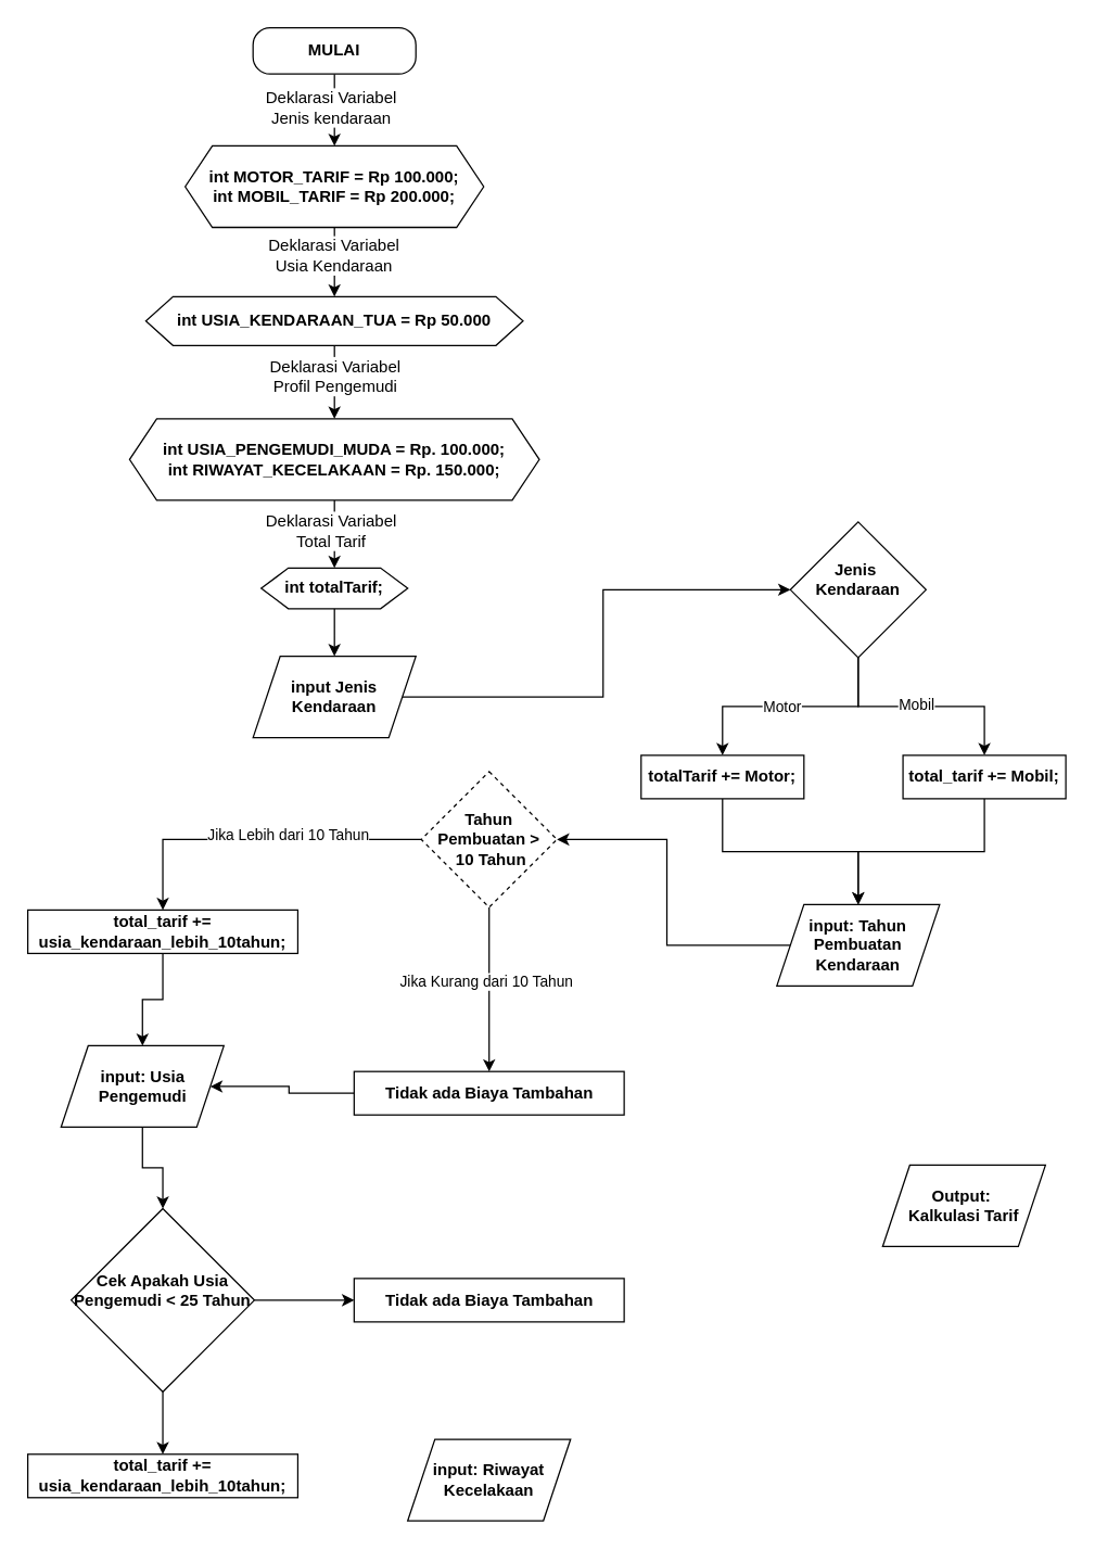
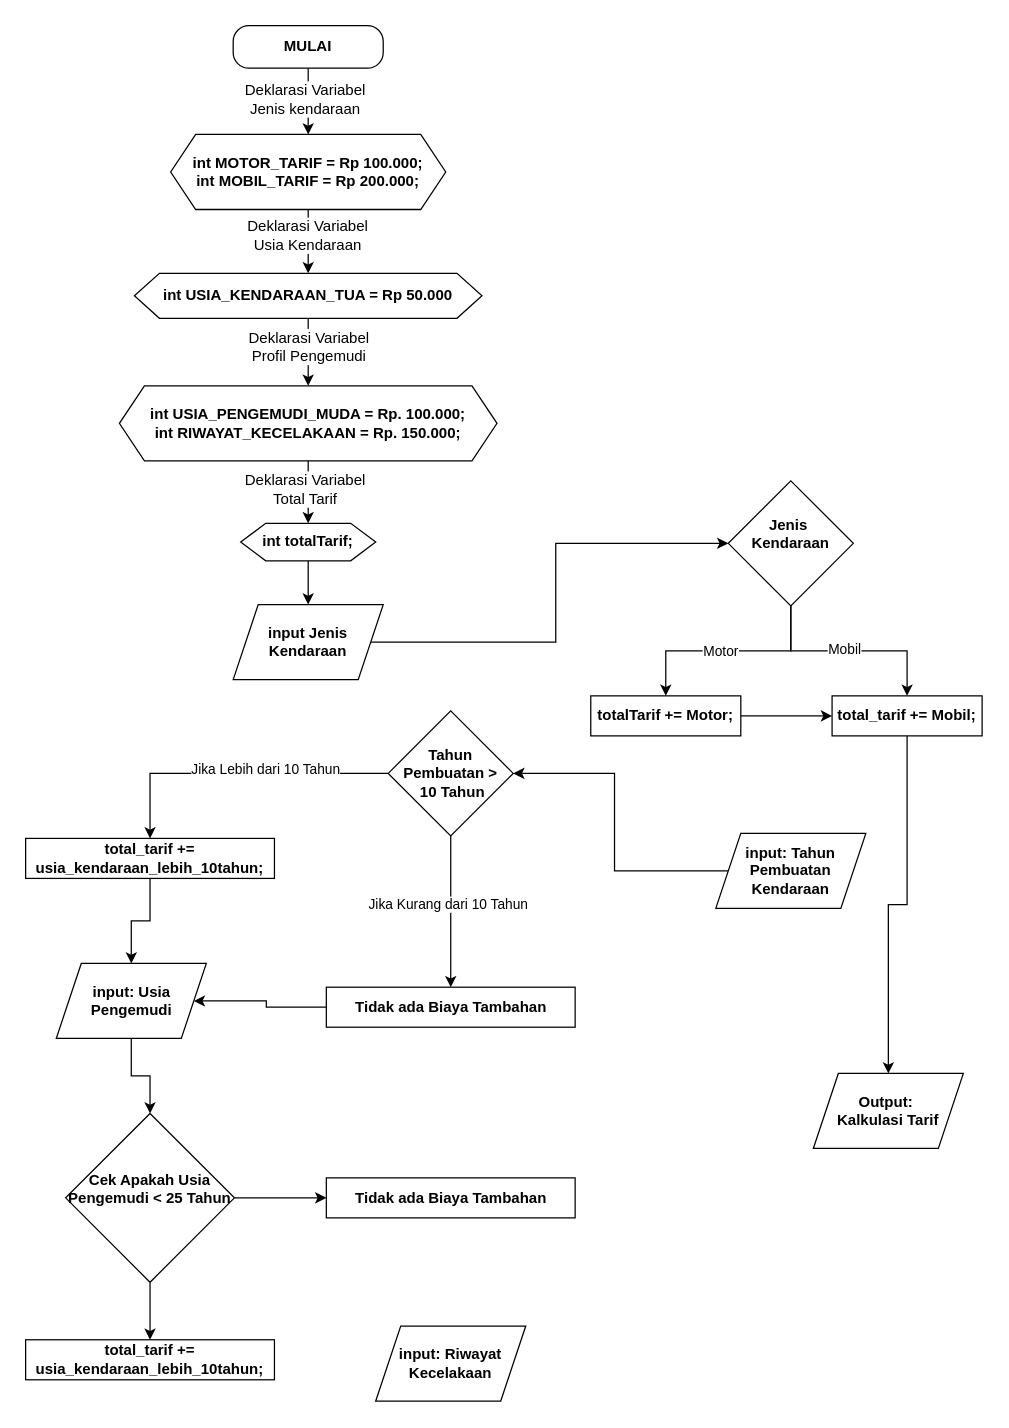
  <mxCell id="0" />
  <mxCell id="1" parent="0" />
  <mxCell id="2" value="" style="edgeStyle=orthogonalEdgeStyle;rounded=0;orthogonalLoop=1;jettySize=auto;html=1;" edge="1" parent="1" source="3" target="15"><mxGeometry relative="1" as="geometry" /></mxCell>
  <mxCell id="3" value="input Jenis Kendaraan" style="shape=parallelogram;perimeter=parallelogramPerimeter;whiteSpace=wrap;html=1;fixedSize=1;fontStyle=1" vertex="1" parent="1"><mxGeometry x="186" y="483" width="120" height="60" as="geometry" /></mxCell>
  <mxCell id="4" value="" style="edgeStyle=orthogonalEdgeStyle;rounded=0;orthogonalLoop=1;jettySize=auto;html=1;" edge="1" parent="1" source="5" target="7"><mxGeometry relative="1" as="geometry" /></mxCell>
  <mxCell id="5" value="&lt;b&gt;MULAI&lt;/b&gt;" style="rounded=1;whiteSpace=wrap;html=1;arcSize=37;" vertex="1" parent="1"><mxGeometry x="186" y="20" width="120" height="34" as="geometry" /></mxCell>
  <mxCell id="6" value="" style="edgeStyle=orthogonalEdgeStyle;rounded=0;orthogonalLoop=1;jettySize=auto;html=1;" edge="1" parent="1" source="7" target="17"><mxGeometry relative="1" as="geometry" /></mxCell>
  <mxCell id="7" value="int MOTOR_TARIF = Rp 100.000;&lt;div&gt;int MOBIL_TARIF = Rp 200.000;&lt;/div&gt;" style="shape=hexagon;perimeter=hexagonPerimeter2;whiteSpace=wrap;html=1;fixedSize=1;fontStyle=1" vertex="1" parent="1"><mxGeometry x="136" y="107" width="220" height="60" as="geometry" /></mxCell>
  <mxCell id="8" value="Deklarasi Variabel Jenis kendaraan" style="text;html=1;align=center;verticalAlign=middle;whiteSpace=wrap;rounded=0;labelBackgroundColor=default;" vertex="1" parent="1"><mxGeometry x="182" y="64" width="124" height="30" as="geometry" /></mxCell>
  <mxCell id="9" value="" style="edgeStyle=orthogonalEdgeStyle;rounded=0;orthogonalLoop=1;jettySize=auto;html=1;entryX=0.5;entryY=0;entryDx=0;entryDy=0;" edge="1" parent="1" source="10" target="34"><mxGeometry relative="1" as="geometry" /></mxCell>
  <mxCell id="10" value="int USIA_PENGEMUDI_MUDA = Rp. 100.000;&lt;div&gt;int&amp;nbsp;RIWAYAT_KECELAKAAN = Rp. 150.000;&lt;/div&gt;" style="shape=hexagon;perimeter=hexagonPerimeter2;whiteSpace=wrap;html=1;fixedSize=1;fontStyle=1;fontFamily=Helvetica;" vertex="1" parent="1"><mxGeometry x="95" y="308" width="302" height="60" as="geometry" /></mxCell>
  <mxCell id="11" value="" style="edgeStyle=orthogonalEdgeStyle;rounded=0;orthogonalLoop=1;jettySize=auto;html=1;" edge="1" parent="1" source="15" target="21"><mxGeometry relative="1" as="geometry" /></mxCell>
  <mxCell id="12" value="Motor" style="edgeLabel;html=1;align=center;verticalAlign=middle;resizable=0;points=[];" connectable="0" vertex="1" parent="11"><mxGeometry x="0.206" y="-1" relative="1" as="geometry"><mxPoint x="11" y="1" as="offset" /></mxGeometry></mxCell>
  <mxCell id="13" value="" style="edgeStyle=orthogonalEdgeStyle;rounded=0;orthogonalLoop=1;jettySize=auto;html=1;" edge="1" parent="1" source="15" target="23"><mxGeometry relative="1" as="geometry" /></mxCell>
  <mxCell id="14" value="Mobil" style="edgeLabel;html=1;align=center;verticalAlign=middle;resizable=0;points=[];" connectable="0" vertex="1" parent="13"><mxGeometry x="-0.272" y="2" relative="1" as="geometry"><mxPoint x="18" as="offset" /></mxGeometry></mxCell>
  <mxCell id="15" value="&lt;b&gt;Jenis&amp;nbsp;&lt;/b&gt;&lt;div&gt;&lt;b&gt;Kendaraan&lt;/b&gt;&lt;/div&gt;&lt;div&gt;&lt;b&gt;&lt;br&gt;&lt;/b&gt;&lt;/div&gt;" style="rhombus;whiteSpace=wrap;html=1;" vertex="1" parent="1"><mxGeometry x="582" y="384" width="100" height="100" as="geometry" /></mxCell>
  <mxCell id="16" value="" style="edgeStyle=orthogonalEdgeStyle;rounded=0;orthogonalLoop=1;jettySize=auto;html=1;" edge="1" parent="1" source="17" target="10"><mxGeometry relative="1" as="geometry" /></mxCell>
  <mxCell id="17" value="int USIA_KENDARAAN_TUA = Rp 50.000" style="shape=hexagon;perimeter=hexagonPerimeter2;whiteSpace=wrap;html=1;fixedSize=1;fontStyle=1;fontFamily=Helvetica;" vertex="1" parent="1"><mxGeometry x="107" y="218" width="278" height="36" as="geometry" /></mxCell>
  <mxCell id="18" value="Deklarasi Variabel Usia Kendaraan" style="text;html=1;align=center;verticalAlign=middle;whiteSpace=wrap;rounded=0;labelBackgroundColor=default;" vertex="1" parent="1"><mxGeometry x="184" y="173" width="124" height="30" as="geometry" /></mxCell>
  <mxCell id="19" value="Deklarasi Variabel&lt;div&gt;Profil Pengemudi&lt;/div&gt;" style="text;html=1;align=center;verticalAlign=middle;whiteSpace=wrap;rounded=0;labelBackgroundColor=default;" vertex="1" parent="1"><mxGeometry x="185" y="262" width="124" height="30" as="geometry" /></mxCell>
- <mxCell id="20" value="" style="edgeStyle=orthogonalEdgeStyle;rounded=0;orthogonalLoop=1;jettySize=auto;html=1;" edge="1" parent="1" source="21" target="30"><mxGeometry relative="1" as="geometry" /></mxCell>
+ <mxCell id="20" value="" style="edgeStyle=orthogonalEdgeStyle;rounded=0;orthogonalLoop=1;jettySize=auto;html=1;" edge="1" parent="1" source="21" target="23"><mxGeometry relative="1" as="geometry" /></mxCell>
  <mxCell id="21" value="totalTarif += Motor;" style="rounded=0;whiteSpace=wrap;html=1;fontStyle=1" vertex="1" parent="1"><mxGeometry x="472" y="556" width="120" height="32" as="geometry" /></mxCell>
- <mxCell id="22" value="" style="edgeStyle=orthogonalEdgeStyle;rounded=0;orthogonalLoop=1;jettySize=auto;html=1;" edge="1" parent="1" source="23" target="30"><mxGeometry relative="1" as="geometry" /></mxCell>
+ <mxCell id="22" value="" style="edgeStyle=orthogonalEdgeStyle;rounded=0;orthogonalLoop=1;jettySize=auto;html=1;" edge="1" parent="1" source="23" target="31"><mxGeometry relative="1" as="geometry" /></mxCell>
  <mxCell id="23" value="total_tarif += Mobil;" style="rounded=0;whiteSpace=wrap;html=1;fontStyle=1" vertex="1" parent="1"><mxGeometry x="665" y="556" width="120" height="32" as="geometry" /></mxCell>
  <mxCell id="24" value="" style="edgeStyle=orthogonalEdgeStyle;rounded=0;orthogonalLoop=1;jettySize=auto;html=1;" edge="1" parent="1" source="28" target="36"><mxGeometry relative="1" as="geometry" /></mxCell>
  <mxCell id="25" value="Jika Lebih dari 10 Tahun" style="edgeLabel;html=1;align=center;verticalAlign=middle;resizable=0;points=[];" connectable="0" vertex="1" parent="24"><mxGeometry x="0.012" y="-4" relative="1" as="geometry"><mxPoint x="24" as="offset" /></mxGeometry></mxCell>
  <mxCell id="26" value="" style="edgeStyle=orthogonalEdgeStyle;rounded=0;orthogonalLoop=1;jettySize=auto;html=1;" edge="1" parent="1" source="28" target="38"><mxGeometry relative="1" as="geometry" /></mxCell>
  <mxCell id="27" value="Jika Kurang dari 10 Tahun" style="edgeLabel;html=1;align=center;verticalAlign=middle;resizable=0;points=[];" connectable="0" vertex="1" parent="26"><mxGeometry x="-0.103" y="-3" relative="1" as="geometry"><mxPoint as="offset" /></mxGeometry></mxCell>
- <mxCell id="28" value="&lt;div&gt;&lt;b&gt;Tahun Pembuatan &amp;gt;&lt;/b&gt;&lt;/div&gt;&lt;div&gt;&lt;b&gt;&amp;nbsp;10 Tahun&lt;/b&gt;&lt;/div&gt;" style="rhombus;whiteSpace=wrap;html=1;dashed=1;" vertex="1" parent="1"><mxGeometry x="310" y="568" width="100" height="100" as="geometry" /></mxCell>
+ <mxCell id="28" value="&lt;div&gt;&lt;b&gt;Tahun Pembuatan &amp;gt;&lt;/b&gt;&lt;/div&gt;&lt;div&gt;&lt;b&gt;&amp;nbsp;10 Tahun&lt;/b&gt;&lt;/div&gt;" style="rhombus;whiteSpace=wrap;html=1;" vertex="1" parent="1"><mxGeometry x="310" y="568" width="100" height="100" as="geometry" /></mxCell>
  <mxCell id="29" value="" style="edgeStyle=orthogonalEdgeStyle;rounded=0;orthogonalLoop=1;jettySize=auto;html=1;" edge="1" parent="1" source="30" target="28"><mxGeometry relative="1" as="geometry" /></mxCell>
  <mxCell id="30" value="&lt;span style=&quot;font-weight: 700;&quot;&gt;input: Tahun Pembuatan Kendaraan&lt;/span&gt;" style="shape=parallelogram;perimeter=parallelogramPerimeter;whiteSpace=wrap;html=1;fixedSize=1;" vertex="1" parent="1"><mxGeometry x="572" y="666" width="120" height="60" as="geometry" /></mxCell>
  <mxCell id="31" value="&lt;span style=&quot;font-weight: 700;&quot;&gt;Output:&amp;nbsp;&lt;/span&gt;&lt;div&gt;&lt;span style=&quot;font-weight: 700;&quot;&gt;Kalkulasi Tarif&lt;/span&gt;&lt;/div&gt;" style="shape=parallelogram;perimeter=parallelogramPerimeter;whiteSpace=wrap;html=1;fixedSize=1;" vertex="1" parent="1"><mxGeometry x="650" y="858" width="120" height="60" as="geometry" /></mxCell>
  <mxCell id="32" value="Deklarasi Variabel&lt;div&gt;Total Tarif&lt;/div&gt;" style="text;html=1;align=center;verticalAlign=middle;whiteSpace=wrap;rounded=0;labelBackgroundColor=default;" vertex="1" parent="1"><mxGeometry x="182" y="376" width="124" height="30" as="geometry" /></mxCell>
  <mxCell id="33" value="" style="edgeStyle=orthogonalEdgeStyle;rounded=0;orthogonalLoop=1;jettySize=auto;html=1;" edge="1" parent="1" source="34" target="3"><mxGeometry relative="1" as="geometry" /></mxCell>
  <mxCell id="34" value="int totalTarif;" style="shape=hexagon;perimeter=hexagonPerimeter2;whiteSpace=wrap;html=1;fixedSize=1;fontStyle=1;fontFamily=Helvetica;" vertex="1" parent="1"><mxGeometry x="192" y="418" width="108" height="30" as="geometry" /></mxCell>
  <mxCell id="35" value="" style="edgeStyle=orthogonalEdgeStyle;rounded=0;orthogonalLoop=1;jettySize=auto;html=1;" edge="1" parent="1" source="36" target="40"><mxGeometry relative="1" as="geometry" /></mxCell>
  <mxCell id="36" value="total_tarif += usia_kendaraan_lebih_10tahun;" style="rounded=0;whiteSpace=wrap;html=1;fontStyle=1" vertex="1" parent="1"><mxGeometry x="20" y="670" width="199" height="32" as="geometry" /></mxCell>
  <mxCell id="37" value="" style="edgeStyle=orthogonalEdgeStyle;rounded=0;orthogonalLoop=1;jettySize=auto;html=1;" edge="1" parent="1" source="38" target="40"><mxGeometry relative="1" as="geometry" /></mxCell>
  <mxCell id="38" value="Tidak ada Biaya Tambahan" style="rounded=0;whiteSpace=wrap;html=1;fontStyle=1" vertex="1" parent="1"><mxGeometry x="260.5" y="789" width="199" height="32" as="geometry" /></mxCell>
  <mxCell id="39" value="" style="edgeStyle=orthogonalEdgeStyle;rounded=0;orthogonalLoop=1;jettySize=auto;html=1;" edge="1" parent="1" source="40" target="43"><mxGeometry relative="1" as="geometry" /></mxCell>
  <mxCell id="40" value="&lt;span style=&quot;font-weight: 700;&quot;&gt;input: Usia Pengemudi&lt;/span&gt;" style="shape=parallelogram;perimeter=parallelogramPerimeter;whiteSpace=wrap;html=1;fixedSize=1;" vertex="1" parent="1"><mxGeometry x="44.5" y="770" width="120" height="60" as="geometry" /></mxCell>
  <mxCell id="41" value="" style="edgeStyle=orthogonalEdgeStyle;rounded=0;orthogonalLoop=1;jettySize=auto;html=1;" edge="1" parent="1" source="43" target="44"><mxGeometry relative="1" as="geometry" /></mxCell>
  <mxCell id="42" value="" style="edgeStyle=orthogonalEdgeStyle;rounded=0;orthogonalLoop=1;jettySize=auto;html=1;" edge="1" parent="1" source="43" target="45"><mxGeometry relative="1" as="geometry" /></mxCell>
  <mxCell id="43" value="&lt;div&gt;&lt;b&gt;Cek Apakah Usia Pengemudi &amp;lt; 25 Tahun&lt;/b&gt;&lt;/div&gt;&lt;div&gt;&lt;b&gt;&lt;br&gt;&lt;/b&gt;&lt;/div&gt;" style="rhombus;whiteSpace=wrap;html=1;" vertex="1" parent="1"><mxGeometry x="52" y="890" width="135" height="135" as="geometry" /></mxCell>
  <mxCell id="44" value="total_tarif += usia_kendaraan_lebih_10tahun;" style="rounded=0;whiteSpace=wrap;html=1;fontStyle=1" vertex="1" parent="1"><mxGeometry x="20" y="1071" width="199" height="32" as="geometry" /></mxCell>
  <mxCell id="45" value="Tidak ada Biaya Tambahan" style="rounded=0;whiteSpace=wrap;html=1;fontStyle=1" vertex="1" parent="1"><mxGeometry x="260.5" y="941.5" width="199" height="32" as="geometry" /></mxCell>
  <mxCell id="46" value="&lt;span style=&quot;font-weight: 700;&quot;&gt;input: Riwayat Kecelakaan&lt;/span&gt;" style="shape=parallelogram;perimeter=parallelogramPerimeter;whiteSpace=wrap;html=1;fixedSize=1;" vertex="1" parent="1"><mxGeometry x="300" y="1060" width="120" height="60" as="geometry" /></mxCell>
